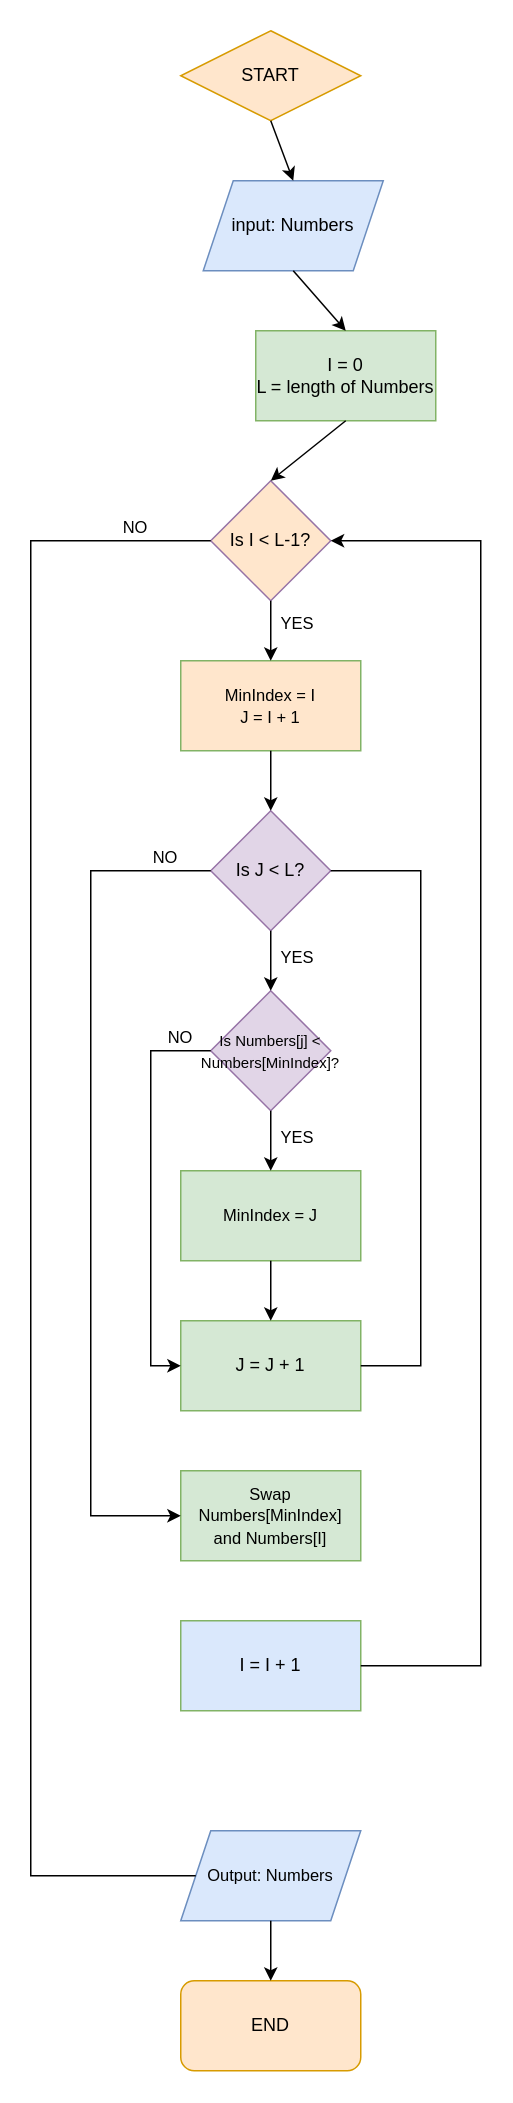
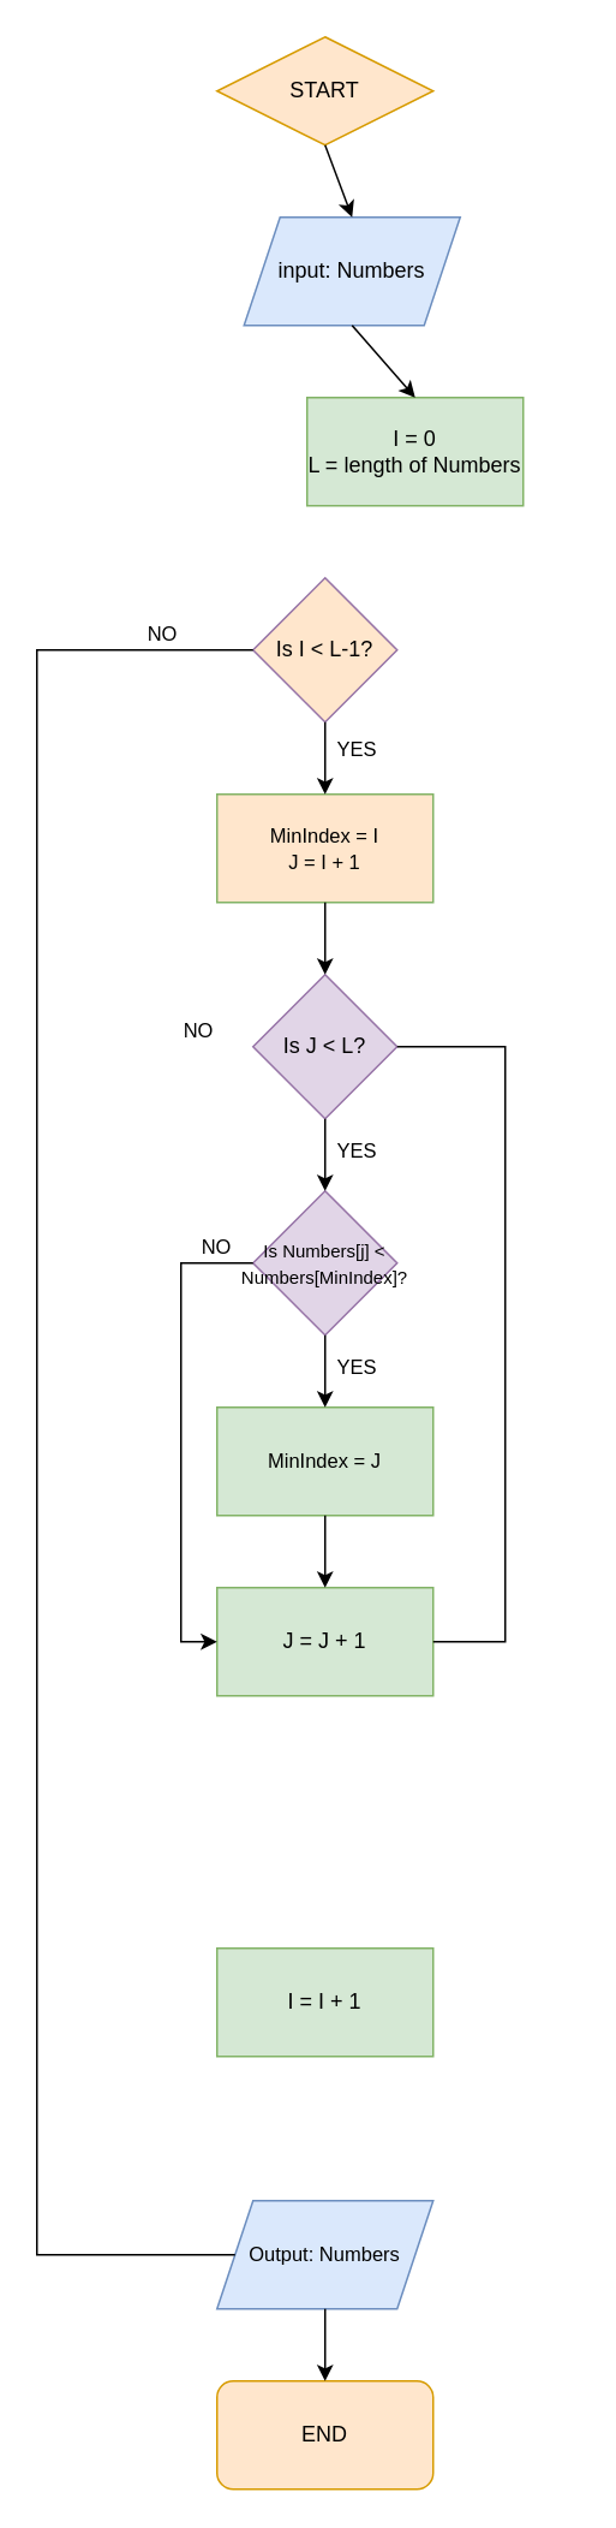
  <mxCell id="0" />
  <mxCell id="1" parent="0" />
  <mxCell id="2" value="END" style="rounded=1;whiteSpace=wrap;html=1;fillColor=#ffe6cc;strokeColor=#d79b00;" vertex="1" parent="1"><mxGeometry x="120" y="1320" width="120" height="60" as="geometry" /></mxCell>
  <mxCell id="3" value="START" style="rhombus;whiteSpace=wrap;html=1;fillColor=#ffe6cc;strokeColor=#d79b00;" vertex="1" parent="1"><mxGeometry x="120" y="20" width="120" height="60" as="geometry" /></mxCell>
  <mxCell id="4" value="input: Numbers" style="shape=parallelogram;perimeter=parallelogramPerimeter;whiteSpace=wrap;html=1;fixedSize=1;fillColor=#dae8fc;strokeColor=#6c8ebf;" vertex="1" parent="1"><mxGeometry x="135" y="120" width="120" height="60" as="geometry" /></mxCell>
  <mxCell id="5" value="I = 0&lt;br&gt;L = length of Numbers" style="rounded=0;whiteSpace=wrap;html=1;fillColor=#d5e8d4;strokeColor=#82b366;" vertex="1" parent="1"><mxGeometry x="170" y="220" width="120" height="60" as="geometry" /></mxCell>
  <mxCell id="6" value="Is I &amp;lt; L-1?" style="rhombus;whiteSpace=wrap;html=1;fillColor=#ffe6cc;strokeColor=#9673a6;" vertex="1" parent="1"><mxGeometry x="140" y="320" width="80" height="80" as="geometry" /></mxCell>
  <mxCell id="7" value="&lt;font style=&quot;font-size: 11px&quot;&gt;MinIndex = I&lt;br&gt;J = I + 1&lt;br&gt;&lt;/font&gt;" style="rounded=0;whiteSpace=wrap;html=1;fillColor=#ffe6cc;strokeColor=#82b366;" vertex="1" parent="1"><mxGeometry x="120" y="440" width="120" height="60" as="geometry" /></mxCell>
  <mxCell id="8" value="Is J &amp;lt; L?" style="rhombus;whiteSpace=wrap;html=1;fillColor=#e1d5e7;strokeColor=#9673a6;" vertex="1" parent="1"><mxGeometry x="140" y="540" width="80" height="80" as="geometry" /></mxCell>
  <mxCell id="9" value="&lt;font style=&quot;font-size: 10px&quot;&gt;Is Numbers[j] &amp;lt; Numbers[MinIndex]?&lt;/font&gt;" style="rhombus;whiteSpace=wrap;html=1;fillColor=#e1d5e7;strokeColor=#9673a6;" vertex="1" parent="1"><mxGeometry x="140" y="660" width="80" height="80" as="geometry" /></mxCell>
  <mxCell id="10" value="&lt;font style=&quot;font-size: 11px&quot;&gt;MinIndex = J&lt;/font&gt;" style="rounded=0;whiteSpace=wrap;html=1;fillColor=#d5e8d4;strokeColor=#82b366;" vertex="1" parent="1"><mxGeometry x="120" y="780" width="120" height="60" as="geometry" /></mxCell>
  <mxCell id="11" value="J = J + 1" style="rounded=0;whiteSpace=wrap;html=1;fillColor=#d5e8d4;strokeColor=#82b366;" vertex="1" parent="1"><mxGeometry x="120" y="880" width="120" height="60" as="geometry" /></mxCell>
- <mxCell id="12" value="&lt;font style=&quot;font-size: 11px&quot;&gt;Swap Numbers[MinIndex] &lt;br&gt;and Numbers[I]&lt;/font&gt;" style="rounded=0;whiteSpace=wrap;html=1;fillColor=#d5e8d4;strokeColor=#82b366;" vertex="1" parent="1"><mxGeometry x="120" y="980" width="120" height="60" as="geometry" /></mxCell>
- <mxCell id="13" value="I = I + 1" style="rounded=0;whiteSpace=wrap;html=1;fillColor=#dae8fc;strokeColor=#82b366;" vertex="1" parent="1"><mxGeometry x="120" y="1080" width="120" height="60" as="geometry" /></mxCell>
+ <mxCell id="13" value="I = I + 1" style="rounded=0;whiteSpace=wrap;html=1;fillColor=#d5e8d4;strokeColor=#82b366;" vertex="1" parent="1"><mxGeometry x="120" y="1080" width="120" height="60" as="geometry" /></mxCell>
  <mxCell id="14" value="&lt;font style=&quot;font-size: 11px&quot;&gt;Output: Numbers&lt;/font&gt;" style="shape=parallelogram;perimeter=parallelogramPerimeter;whiteSpace=wrap;html=1;fixedSize=1;fillColor=#dae8fc;strokeColor=#6c8ebf;" vertex="1" parent="1"><mxGeometry x="120" y="1220" width="120" height="60" as="geometry" /></mxCell>
  <mxCell id="15" value="" style="endArrow=classic;html=1;rounded=0;fontSize=11;entryX=0.5;entryY=0;entryDx=0;entryDy=0;exitX=0.5;exitY=1;exitDx=0;exitDy=0;" edge="1" parent="1" source="3" target="4"><mxGeometry width="50" height="50" relative="1" as="geometry"><mxPoint x="270" y="300" as="sourcePoint" /><mxPoint x="320" y="250" as="targetPoint" /></mxGeometry></mxCell>
  <mxCell id="16" value="" style="endArrow=classic;html=1;rounded=0;fontSize=11;entryX=0.5;entryY=0;entryDx=0;entryDy=0;exitX=0.5;exitY=1;exitDx=0;exitDy=0;" edge="1" parent="1" source="4" target="5"><mxGeometry width="50" height="50" relative="1" as="geometry"><mxPoint x="190" y="90" as="sourcePoint" /><mxPoint x="190" y="130" as="targetPoint" /></mxGeometry></mxCell>
- <mxCell id="17" value="" style="endArrow=classic;html=1;rounded=0;fontSize=11;entryX=0.5;entryY=0;entryDx=0;entryDy=0;exitX=0.5;exitY=1;exitDx=0;exitDy=0;" edge="1" parent="1" source="5" target="6"><mxGeometry width="50" height="50" relative="1" as="geometry"><mxPoint x="190" y="190" as="sourcePoint" /><mxPoint x="190" y="230" as="targetPoint" /></mxGeometry></mxCell>
  <mxCell id="18" value="" style="endArrow=none;html=1;rounded=0;fontSize=11;exitX=0;exitY=0.5;exitDx=0;exitDy=0;entryX=0;entryY=0.5;entryDx=0;entryDy=0;" edge="1" parent="1" source="6" target="14"><mxGeometry width="50" height="50" relative="1" as="geometry"><mxPoint x="270" y="710" as="sourcePoint" /><mxPoint x="20" y="860" as="targetPoint" /><Array as="points"><mxPoint x="20" y="360" /><mxPoint x="20" y="1250" /></Array></mxGeometry></mxCell>
  <mxCell id="19" value="" style="endArrow=classic;html=1;rounded=0;fontSize=11;entryX=0.5;entryY=0;entryDx=0;entryDy=0;exitX=0.5;exitY=1;exitDx=0;exitDy=0;" edge="1" parent="1" source="6" target="7"><mxGeometry width="50" height="50" relative="1" as="geometry"><mxPoint x="270" y="610" as="sourcePoint" /><mxPoint x="320" y="560" as="targetPoint" /></mxGeometry></mxCell>
  <mxCell id="20" value="" style="endArrow=classic;html=1;rounded=0;fontSize=11;entryX=0.5;entryY=0;entryDx=0;entryDy=0;exitX=0.5;exitY=1;exitDx=0;exitDy=0;" edge="1" parent="1" source="7" target="8"><mxGeometry width="50" height="50" relative="1" as="geometry"><mxPoint x="190" y="410" as="sourcePoint" /><mxPoint x="190" y="450" as="targetPoint" /></mxGeometry></mxCell>
  <mxCell id="21" value="" style="endArrow=classic;html=1;rounded=0;fontSize=11;entryX=0.5;entryY=0;entryDx=0;entryDy=0;exitX=0.5;exitY=1;exitDx=0;exitDy=0;" edge="1" parent="1" source="8" target="9"><mxGeometry width="50" height="50" relative="1" as="geometry"><mxPoint x="190" y="510" as="sourcePoint" /><mxPoint x="190" y="550" as="targetPoint" /></mxGeometry></mxCell>
  <mxCell id="22" value="" style="endArrow=classic;html=1;rounded=0;fontSize=11;exitX=0.5;exitY=1;exitDx=0;exitDy=0;entryX=0.5;entryY=0;entryDx=0;entryDy=0;" edge="1" parent="1" source="9" target="10"><mxGeometry width="50" height="50" relative="1" as="geometry"><mxPoint x="200" y="900" as="sourcePoint" /><mxPoint x="250" y="850" as="targetPoint" /></mxGeometry></mxCell>
  <mxCell id="23" value="" style="endArrow=classic;html=1;rounded=0;fontSize=11;exitX=0.5;exitY=1;exitDx=0;exitDy=0;entryX=0.5;entryY=0;entryDx=0;entryDy=0;" edge="1" parent="1" source="10" target="11"><mxGeometry width="50" height="50" relative="1" as="geometry"><mxPoint x="190" y="750" as="sourcePoint" /><mxPoint x="190" y="790" as="targetPoint" /></mxGeometry></mxCell>
  <mxCell id="24" value="" style="endArrow=none;html=1;rounded=0;fontSize=11;exitX=1;exitY=0.5;exitDx=0;exitDy=0;entryX=1;entryY=0.5;entryDx=0;entryDy=0;" edge="1" parent="1" source="11" target="8"><mxGeometry width="50" height="50" relative="1" as="geometry"><mxPoint x="190" y="850" as="sourcePoint" /><mxPoint x="190" y="890" as="targetPoint" /><Array as="points"><mxPoint x="280" y="910" /><mxPoint x="280" y="580" /></Array></mxGeometry></mxCell>
  <mxCell id="25" value="" style="endArrow=classic;html=1;rounded=0;fontSize=11;exitX=0;exitY=0.5;exitDx=0;exitDy=0;entryX=0;entryY=0.5;entryDx=0;entryDy=0;" edge="1" parent="1" source="9" target="11"><mxGeometry width="50" height="50" relative="1" as="geometry"><mxPoint x="200" y="800" as="sourcePoint" /><mxPoint x="250" y="750" as="targetPoint" /><Array as="points"><mxPoint x="100" y="700" /><mxPoint x="100" y="910" /></Array></mxGeometry></mxCell>
- <mxCell id="26" value="" style="endArrow=classic;html=1;rounded=0;fontSize=11;entryX=0;entryY=0.5;entryDx=0;entryDy=0;exitX=0;exitY=0.5;exitDx=0;exitDy=0;" edge="1" parent="1" source="8" target="12"><mxGeometry width="50" height="50" relative="1" as="geometry"><mxPoint x="80" y="800" as="sourcePoint" /><mxPoint x="130" y="750" as="targetPoint" /><Array as="points"><mxPoint x="60" y="580" /><mxPoint x="60" y="1010" /></Array></mxGeometry></mxCell>
- <mxCell id="27" value="" style="endArrow=classic;html=1;rounded=0;fontSize=11;exitX=1;exitY=0.5;exitDx=0;exitDy=0;entryX=1;entryY=0.5;entryDx=0;entryDy=0;" edge="1" parent="1" source="13" target="6"><mxGeometry width="50" height="50" relative="1" as="geometry"><mxPoint x="200" y="800" as="sourcePoint" /><mxPoint x="250" y="750" as="targetPoint" /><Array as="points"><mxPoint x="320" y="1110" /><mxPoint x="320" y="360" /></Array></mxGeometry></mxCell>
  <mxCell id="28" value="YES" style="text;html=1;strokeColor=none;fillColor=none;align=center;verticalAlign=middle;whiteSpace=wrap;rounded=0;fontSize=11;" vertex="1" parent="1"><mxGeometry x="168" y="623" width="60" height="30" as="geometry" /></mxCell>
  <mxCell id="29" value="YES" style="text;html=1;strokeColor=none;fillColor=none;align=center;verticalAlign=middle;whiteSpace=wrap;rounded=0;fontSize=11;" vertex="1" parent="1"><mxGeometry x="168" y="743" width="60" height="30" as="geometry" /></mxCell>
  <mxCell id="30" value="YES" style="text;html=1;strokeColor=none;fillColor=none;align=center;verticalAlign=middle;whiteSpace=wrap;rounded=0;fontSize=11;" vertex="1" parent="1"><mxGeometry x="168" y="400" width="60" height="30" as="geometry" /></mxCell>
  <mxCell id="31" value="NO" style="text;html=1;strokeColor=none;fillColor=none;align=center;verticalAlign=middle;whiteSpace=wrap;rounded=0;fontSize=11;" vertex="1" parent="1"><mxGeometry x="60" y="336" width="60" height="30" as="geometry" /></mxCell>
  <mxCell id="32" value="NO" style="text;html=1;strokeColor=none;fillColor=none;align=center;verticalAlign=middle;whiteSpace=wrap;rounded=0;fontSize=11;" vertex="1" parent="1"><mxGeometry x="80" y="556" width="60" height="30" as="geometry" /></mxCell>
  <mxCell id="33" value="NO" style="text;html=1;strokeColor=none;fillColor=none;align=center;verticalAlign=middle;whiteSpace=wrap;rounded=0;fontSize=11;" vertex="1" parent="1"><mxGeometry x="90" y="676" width="60" height="30" as="geometry" /></mxCell>
  <mxCell id="34" value="" style="endArrow=classic;html=1;rounded=0;fontSize=11;entryX=0.5;entryY=0;entryDx=0;entryDy=0;exitX=0.5;exitY=1;exitDx=0;exitDy=0;" edge="1" parent="1" source="14" target="2"><mxGeometry width="50" height="50" relative="1" as="geometry"><mxPoint x="270" y="1220" as="sourcePoint" /><mxPoint x="320" y="1170" as="targetPoint" /></mxGeometry></mxCell>
